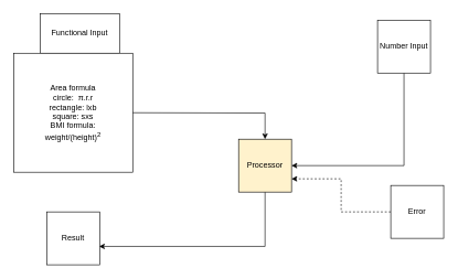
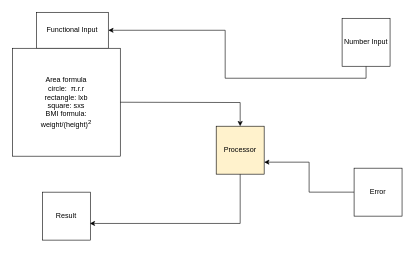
  <mxCell id="0" />
  <mxCell id="1" parent="0" />
  <mxCell id="2" value="Functional Input" style="rounded=0;whiteSpace=wrap;html=1;" vertex="1" parent="1"><mxGeometry x="60" y="20" width="120" height="60" as="geometry" /></mxCell>
  <mxCell id="3" style="edgeStyle=orthogonalEdgeStyle;rounded=0;orthogonalLoop=1;jettySize=auto;html=1;" edge="1" parent="1" target="5"><mxGeometry relative="1" as="geometry"><mxPoint x="190" y="170" as="sourcePoint" /></mxGeometry></mxCell>
  <mxCell id="4" style="edgeStyle=orthogonalEdgeStyle;rounded=0;orthogonalLoop=1;jettySize=auto;html=1;exitX=0.5;exitY=1;exitDx=0;exitDy=0;entryX=0.99;entryY=0.653;entryDx=0;entryDy=0;entryPerimeter=0;" edge="1" parent="1" source="5" target="10"><mxGeometry relative="1" as="geometry" /></mxCell>
  <mxCell id="5" value="Processor" style="whiteSpace=wrap;html=1;aspect=fixed;fillColor=#fff2cc;" vertex="1" parent="1"><mxGeometry x="360" y="210" width="80" height="80" as="geometry" /></mxCell>
- <mxCell id="6" style="edgeStyle=orthogonalEdgeStyle;rounded=0;orthogonalLoop=1;jettySize=auto;html=1;exitX=0.5;exitY=1;exitDx=0;exitDy=0;entryX=1;entryY=0.5;entryDx=0;entryDy=0;" edge="1" parent="1" source="7" target="5"><mxGeometry relative="1" as="geometry" /></mxCell>
+ <mxCell id="6" style="edgeStyle=orthogonalEdgeStyle;rounded=0;orthogonalLoop=1;jettySize=auto;html=1;exitX=0.5;exitY=1;exitDx=0;exitDy=0;" edge="1" parent="1" source="7" target="2"><mxGeometry relative="1" as="geometry" /></mxCell>
  <mxCell id="7" value="Number Input" style="whiteSpace=wrap;html=1;aspect=fixed;" vertex="1" parent="1"><mxGeometry x="570" y="30" width="80" height="80" as="geometry" /></mxCell>
- <mxCell id="8" style="edgeStyle=orthogonalEdgeStyle;rounded=0;orthogonalLoop=1;jettySize=auto;html=1;exitX=0;exitY=0.5;exitDx=0;exitDy=0;entryX=1;entryY=0.75;entryDx=0;entryDy=0;dashed=1;" edge="1" parent="1" source="9" target="5"><mxGeometry relative="1" as="geometry" /></mxCell>
+ <mxCell id="8" style="edgeStyle=orthogonalEdgeStyle;rounded=0;orthogonalLoop=1;jettySize=auto;html=1;exitX=0;exitY=0.5;exitDx=0;exitDy=0;entryX=1;entryY=0.75;entryDx=0;entryDy=0;" edge="1" parent="1" source="9" target="5"><mxGeometry relative="1" as="geometry" /></mxCell>
  <mxCell id="9" value="Error" style="whiteSpace=wrap;html=1;aspect=fixed;" vertex="1" parent="1"><mxGeometry x="590" y="280" width="80" height="80" as="geometry" /></mxCell>
  <mxCell id="10" value="Result" style="whiteSpace=wrap;html=1;aspect=fixed;" vertex="1" parent="1"><mxGeometry x="70" y="320" width="80" height="80" as="geometry" /></mxCell>
  <mxCell id="11" value="Area formula&lt;br&gt;circle:&amp;nbsp;&amp;nbsp;π.r.r&lt;br&gt;rectangle: lxb&lt;br&gt;square: sxs&lt;br&gt;&lt;div&gt;&lt;span&gt;BMI formula:&lt;/span&gt;&lt;/div&gt;weight/(height)&lt;sup&gt;2&lt;/sup&gt;" style="whiteSpace=wrap;html=1;aspect=fixed;align=center;" vertex="1" parent="1"><mxGeometry x="20" y="80" width="180" height="180" as="geometry" /></mxCell>
